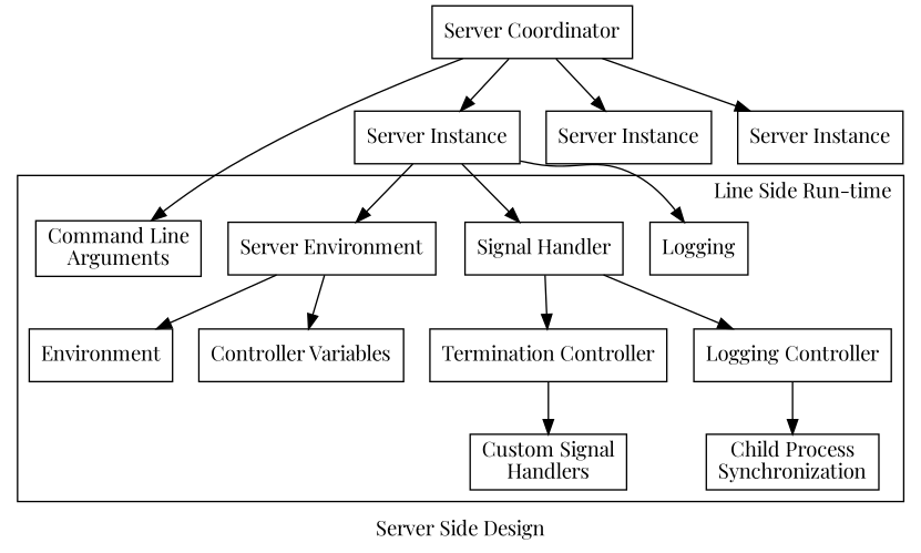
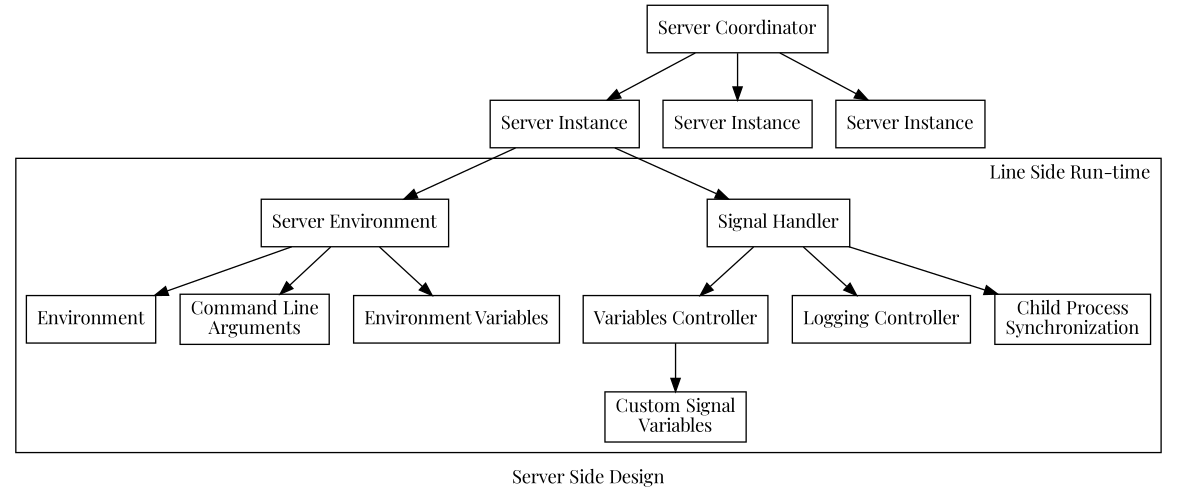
  digraph {
    fontname="Playfair Display"
    label="Server Side Design"
    node [fontname="Playfair Display" shape=box]
    edge [fontname="Playfair Display"]
    n1 [label="Signal Handler"]
-   n2 [label="Termination Controller"]
+   n2 [label="Variables Controller"]
    n3 [label="Logging Controller"]
    n4 [label="Child Process\nSynchronization"]
-   n5 [label="Custom Signal\nHandlers"]
+   n5 [label="Custom Signal\nVariables"]
    n6 [label="Server Environment"]
    n7 [label=Environment]
    n8 [label="Command Line\nArguments"]
-   n9 [label="Controller Variables"]
-   n10 [label=Logging]
+   n9 [label="Environment Variables"]
    n11 [label="Server Coordinator"]
    n12 [label="Server Instance"]
    n13 [label="Server Instance"]
    n14 [label="Server Instance"]
    subgraph cluster_1 {
      label="Line Side Run-time"
      labeljust=r
      n1
      n2
      n3
      n4
      n5
      n6
      n7
      n8
      n9
-     n10
    }
    n1 -> n2
    n1 -> n3
-   n3 -> n4
+   n1 -> n4
    n2 -> n5
    n6 -> n7
-   n11 -> n8
+   n6 -> n8
    n6 -> n9
    n11 -> n12
    n11 -> n13
    n11 -> n14
    n12 -> n1
    n12 -> n6
-   n12 -> n10
  }
